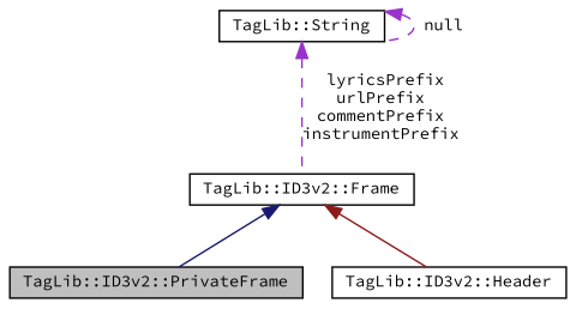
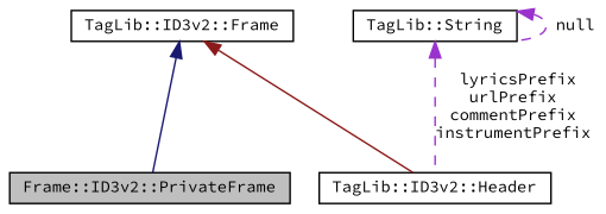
  digraph {
    fontname="Source Code Pro"
    node [color=black fillcolor=white fontname="Source Code Pro" fontsize=10 shape=record style=filled]
    edge [color=darkorchid3 dir=back fontname="Source Code Pro" fontsize=10 labelfontname=Helvetica labelfontsize=10 style=solid]
-   n1 [fillcolor=grey75 fontcolor=black height=0.2 label="TagLib::ID3v2::PrivateFrame" width=0.4]
+   n1 [fillcolor=grey75 fontcolor=black height=0.2 label="Frame::ID3v2::PrivateFrame" width=0.4]
    n2 [height=0.2 label="TagLib::ID3v2::Frame" width=0.4]
    n3 [height=0.2 label="TagLib::ID3v2::Header" width=0.4]
    n4 [height=0.2 label="TagLib::String" width=0.4]
    n2 -> n1 [color=midnightblue]
    n2 -> n3 [color=firebrick4]
-   n4 -> n2 [label=" lyricsPrefix\nurlPrefix\ncommentPrefix\ninstrumentPrefix" style=dashed]
+   n4 -> n3 [label=" lyricsPrefix\nurlPrefix\ncommentPrefix\ninstrumentPrefix" style=dashed]
    n4 -> n4 [label=" null" style=dashed]
  }
